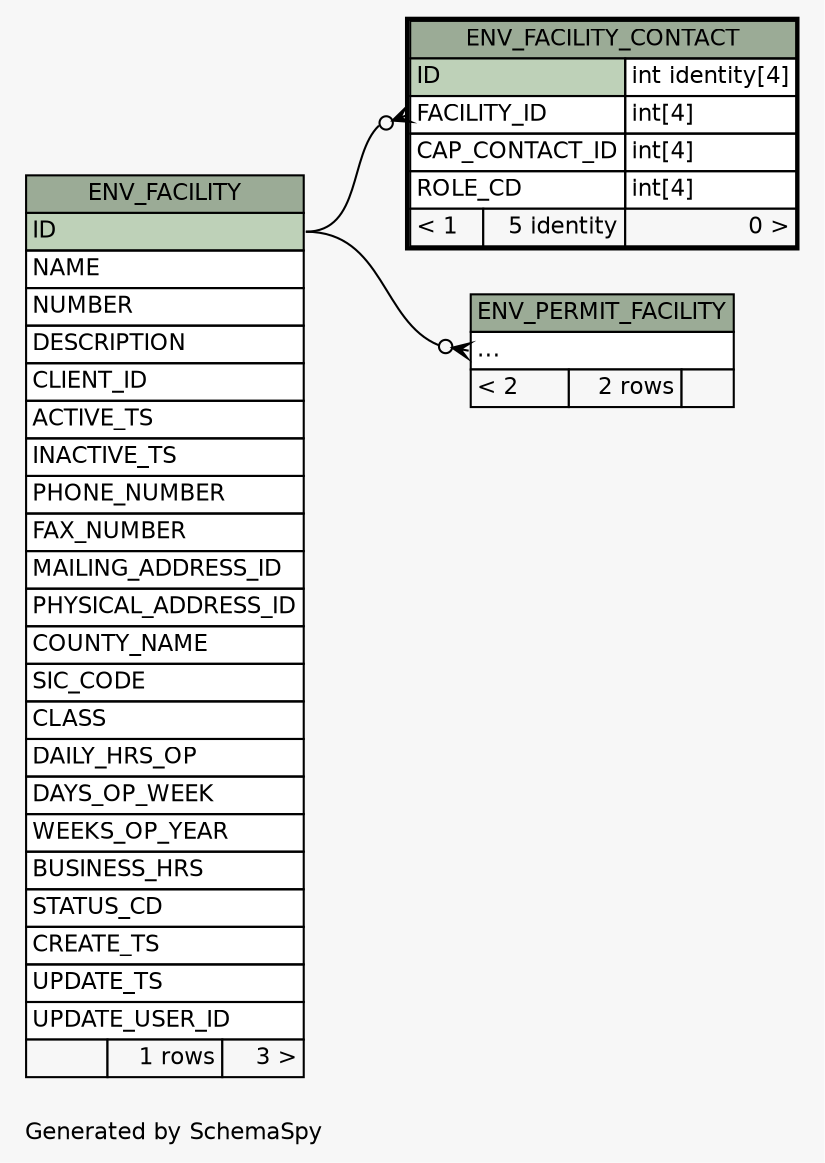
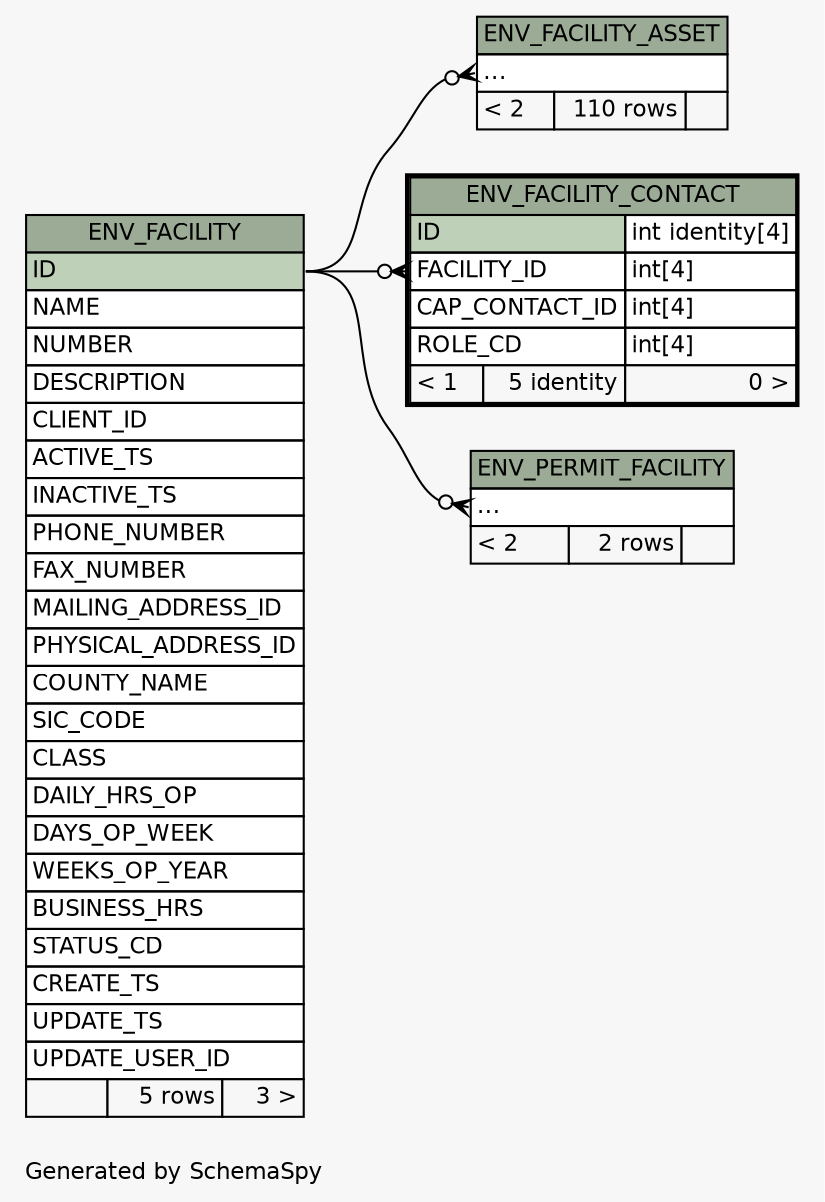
  digraph {
    bgcolor="#f7f7f7"
    fontname=Helvetica
    fontsize=11
    label="\nGenerated by SchemaSpy"
    labeljust=l
    nodesep=0.18
    rankdir=RL
    ranksep=0.46
    node [fontname=Helvetica fontsize=11 shape=plaintext]
    edge [arrowhead=none arrowsize=0.8 arrowtail=crowodot dir=back headport="ID:e" tailport="elipses:w"]
-   n2 [label=<     <TABLE BORDER="0" CELLBORDER="1" CELLSPACING="0" BGCOLOR="#ffffff">       <TR><TD COLSPAN="3" BGCOLOR="#9bab96" ALIGN="CENTER">ENV_FACILITY</TD></TR>       <TR><TD PORT="ID" COLSPAN="3" BGCOLOR="#bed1b8" ALIGN="LEFT">ID</TD></TR>       <TR><TD PORT="NAME" COLSPAN="3" ALIGN="LEFT">NAME</TD></TR>       <TR><TD PORT="NUMBER" COLSPAN="3" ALIGN="LEFT">NUMBER</TD></TR>       <TR><TD PORT="DESCRIPTION" COLSPAN="3" ALIGN="LEFT">DESCRIPTION</TD></TR>       <TR><TD PORT="CLIENT_ID" COLSPAN="3" ALIGN="LEFT">CLIENT_ID</TD></TR>       <TR><TD PORT="ACTIVE_TS" COLSPAN="3" ALIGN="LEFT">ACTIVE_TS</TD></TR>       <TR><TD PORT="INACTIVE_TS" COLSPAN="3" ALIGN="LEFT">INACTIVE_TS</TD></TR>       <TR><TD PORT="PHONE_NUMBER" COLSPAN="3" ALIGN="LEFT">PHONE_NUMBER</TD></TR>       <TR><TD PORT="FAX_NUMBER" COLSPAN="3" ALIGN="LEFT">FAX_NUMBER</TD></TR>       <TR><TD PORT="MAILING_ADDRESS_ID" COLSPAN="3" ALIGN="LEFT">MAILING_ADDRESS_ID</TD></TR>       <TR><TD PORT="PHYSICAL_ADDRESS_ID" COLSPAN="3" ALIGN="LEFT">PHYSICAL_ADDRESS_ID</TD></TR>       <TR><TD PORT="COUNTY_NAME" COLSPAN="3" ALIGN="LEFT">COUNTY_NAME</TD></TR>       <TR><TD PORT="SIC_CODE" COLSPAN="3" ALIGN="LEFT">SIC_CODE</TD></TR>       <TR><TD PORT="CLASS" COLSPAN="3" ALIGN="LEFT">CLASS</TD></TR>       <TR><TD PORT="DAILY_HRS_OP" COLSPAN="3" ALIGN="LEFT">DAILY_HRS_OP</TD></TR>       <TR><TD PORT="DAYS_OP_WEEK" COLSPAN="3" ALIGN="LEFT">DAYS_OP_WEEK</TD></TR>       <TR><TD PORT="WEEKS_OP_YEAR" COLSPAN="3" ALIGN="LEFT">WEEKS_OP_YEAR</TD></TR>       <TR><TD PORT="BUSINESS_HRS" COLSPAN="3" ALIGN="LEFT">BUSINESS_HRS</TD></TR>       <TR><TD PORT="STATUS_CD" COLSPAN="3" ALIGN="LEFT">STATUS_CD</TD></TR>       <TR><TD PORT="CREATE_TS" COLSPAN="3" ALIGN="LEFT">CREATE_TS</TD></TR>       <TR><TD PORT="UPDATE_TS" COLSPAN="3" ALIGN="LEFT">UPDATE_TS</TD></TR>       <TR><TD PORT="UPDATE_USER_ID" COLSPAN="3" ALIGN="LEFT">UPDATE_USER_ID</TD></TR>       <TR><TD ALIGN="LEFT" BGCOLOR="#f7f7f7">  </TD><TD ALIGN="RIGHT" BGCOLOR="#f7f7f7">1 rows</TD><TD ALIGN="RIGHT" BGCOLOR="#f7f7f7">3 &gt;</TD></TR>     </TABLE>>]
+   n1 [label=<     <TABLE BORDER="0" CELLBORDER="1" CELLSPACING="0" BGCOLOR="#ffffff">       <TR><TD COLSPAN="3" BGCOLOR="#9bab96" ALIGN="CENTER">ENV_FACILITY_ASSET</TD></TR>       <TR><TD PORT="elipses" COLSPAN="3" ALIGN="LEFT">...</TD></TR>       <TR><TD ALIGN="LEFT" BGCOLOR="#f7f7f7">&lt; 2</TD><TD ALIGN="RIGHT" BGCOLOR="#f7f7f7">110 rows</TD><TD ALIGN="RIGHT" BGCOLOR="#f7f7f7">  </TD></TR>     </TABLE>>]
+   n2 [label=<     <TABLE BORDER="0" CELLBORDER="1" CELLSPACING="0" BGCOLOR="#ffffff">       <TR><TD COLSPAN="3" BGCOLOR="#9bab96" ALIGN="CENTER">ENV_FACILITY</TD></TR>       <TR><TD PORT="ID" COLSPAN="3" BGCOLOR="#bed1b8" ALIGN="LEFT">ID</TD></TR>       <TR><TD PORT="NAME" COLSPAN="3" ALIGN="LEFT">NAME</TD></TR>       <TR><TD PORT="NUMBER" COLSPAN="3" ALIGN="LEFT">NUMBER</TD></TR>       <TR><TD PORT="DESCRIPTION" COLSPAN="3" ALIGN="LEFT">DESCRIPTION</TD></TR>       <TR><TD PORT="CLIENT_ID" COLSPAN="3" ALIGN="LEFT">CLIENT_ID</TD></TR>       <TR><TD PORT="ACTIVE_TS" COLSPAN="3" ALIGN="LEFT">ACTIVE_TS</TD></TR>       <TR><TD PORT="INACTIVE_TS" COLSPAN="3" ALIGN="LEFT">INACTIVE_TS</TD></TR>       <TR><TD PORT="PHONE_NUMBER" COLSPAN="3" ALIGN="LEFT">PHONE_NUMBER</TD></TR>       <TR><TD PORT="FAX_NUMBER" COLSPAN="3" ALIGN="LEFT">FAX_NUMBER</TD></TR>       <TR><TD PORT="MAILING_ADDRESS_ID" COLSPAN="3" ALIGN="LEFT">MAILING_ADDRESS_ID</TD></TR>       <TR><TD PORT="PHYSICAL_ADDRESS_ID" COLSPAN="3" ALIGN="LEFT">PHYSICAL_ADDRESS_ID</TD></TR>       <TR><TD PORT="COUNTY_NAME" COLSPAN="3" ALIGN="LEFT">COUNTY_NAME</TD></TR>       <TR><TD PORT="SIC_CODE" COLSPAN="3" ALIGN="LEFT">SIC_CODE</TD></TR>       <TR><TD PORT="CLASS" COLSPAN="3" ALIGN="LEFT">CLASS</TD></TR>       <TR><TD PORT="DAILY_HRS_OP" COLSPAN="3" ALIGN="LEFT">DAILY_HRS_OP</TD></TR>       <TR><TD PORT="DAYS_OP_WEEK" COLSPAN="3" ALIGN="LEFT">DAYS_OP_WEEK</TD></TR>       <TR><TD PORT="WEEKS_OP_YEAR" COLSPAN="3" ALIGN="LEFT">WEEKS_OP_YEAR</TD></TR>       <TR><TD PORT="BUSINESS_HRS" COLSPAN="3" ALIGN="LEFT">BUSINESS_HRS</TD></TR>       <TR><TD PORT="STATUS_CD" COLSPAN="3" ALIGN="LEFT">STATUS_CD</TD></TR>       <TR><TD PORT="CREATE_TS" COLSPAN="3" ALIGN="LEFT">CREATE_TS</TD></TR>       <TR><TD PORT="UPDATE_TS" COLSPAN="3" ALIGN="LEFT">UPDATE_TS</TD></TR>       <TR><TD PORT="UPDATE_USER_ID" COLSPAN="3" ALIGN="LEFT">UPDATE_USER_ID</TD></TR>       <TR><TD ALIGN="LEFT" BGCOLOR="#f7f7f7">  </TD><TD ALIGN="RIGHT" BGCOLOR="#f7f7f7">5 rows</TD><TD ALIGN="RIGHT" BGCOLOR="#f7f7f7">3 &gt;</TD></TR>     </TABLE>>]
    n3 [label=<     <TABLE BORDER="2" CELLBORDER="1" CELLSPACING="0" BGCOLOR="#ffffff">       <TR><TD COLSPAN="3" BGCOLOR="#9bab96" ALIGN="CENTER">ENV_FACILITY_CONTACT</TD></TR>       <TR><TD PORT="ID" COLSPAN="2" BGCOLOR="#bed1b8" ALIGN="LEFT">ID</TD><TD PORT="ID.type" ALIGN="LEFT">int identity[4]</TD></TR>       <TR><TD PORT="FACILITY_ID" COLSPAN="2" ALIGN="LEFT">FACILITY_ID</TD><TD PORT="FACILITY_ID.type" ALIGN="LEFT">int[4]</TD></TR>       <TR><TD PORT="CAP_CONTACT_ID" COLSPAN="2" ALIGN="LEFT">CAP_CONTACT_ID</TD><TD PORT="CAP_CONTACT_ID.type" ALIGN="LEFT">int[4]</TD></TR>       <TR><TD PORT="ROLE_CD" COLSPAN="2" ALIGN="LEFT">ROLE_CD</TD><TD PORT="ROLE_CD.type" ALIGN="LEFT">int[4]</TD></TR>       <TR><TD ALIGN="LEFT" BGCOLOR="#f7f7f7">&lt; 1</TD><TD ALIGN="RIGHT" BGCOLOR="#f7f7f7">5 identity</TD><TD ALIGN="RIGHT" BGCOLOR="#f7f7f7">0 &gt;</TD></TR>     </TABLE>>]
    n4 [label=<     <TABLE BORDER="0" CELLBORDER="1" CELLSPACING="0" BGCOLOR="#ffffff">       <TR><TD COLSPAN="3" BGCOLOR="#9bab96" ALIGN="CENTER">ENV_PERMIT_FACILITY</TD></TR>       <TR><TD PORT="elipses" COLSPAN="3" ALIGN="LEFT">...</TD></TR>       <TR><TD ALIGN="LEFT" BGCOLOR="#f7f7f7">&lt; 2</TD><TD ALIGN="RIGHT" BGCOLOR="#f7f7f7">2 rows</TD><TD ALIGN="RIGHT" BGCOLOR="#f7f7f7">  </TD></TR>     </TABLE>>]
+   n1 -> n2
    n3 -> n2 [tailport="FACILITY_ID:w"]
    n4 -> n2
  }
